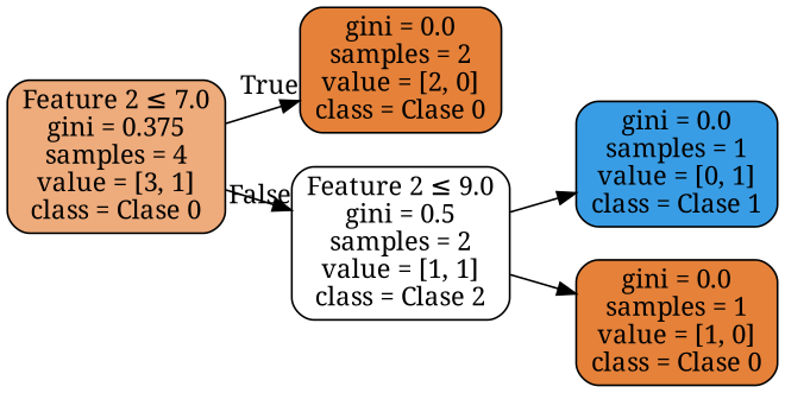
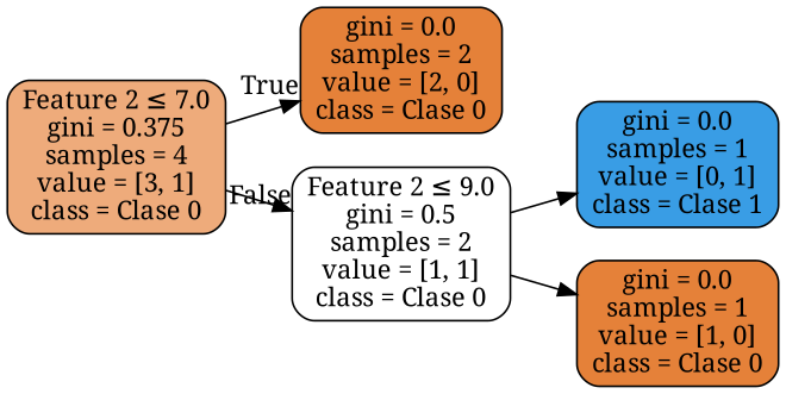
  digraph {
    rankdir=LR
    fontname="Noto Serif"
    node [color=black fillcolor="#e58139" fontname="Noto Serif" shape=box style="filled, rounded"]
    edge [fontname="Noto Serif"]
    n1 [fillcolor="#eeab7b" label=<Feature 2 &le; 7.0<br/>gini = 0.375<br/>samples = 4<br/>value = [3, 1]<br/>class = Clase 0>]
    n2 [label=<gini = 0.0<br/>samples = 2<br/>value = [2, 0]<br/>class = Clase 0>]
-   n3 [fillcolor="#ffffff" label=<Feature 2 &le; 9.0<br/>gini = 0.5<br/>samples = 2<br/>value = [1, 1]<br/>class = Clase 2>]
+   n3 [fillcolor="#ffffff" label=<Feature 2 &le; 9.0<br/>gini = 0.5<br/>samples = 2<br/>value = [1, 1]<br/>class = Clase 0>]
    n4 [fillcolor="#399de5" label=<gini = 0.0<br/>samples = 1<br/>value = [0, 1]<br/>class = Clase 1>]
    n5 [label=<gini = 0.0<br/>samples = 1<br/>value = [1, 0]<br/>class = Clase 0>]
    n1 -> n2 [headlabel=True labelangle=45 labeldistance=2.5]
    n1 -> n3 [headlabel=False labelangle=-45 labeldistance=2.5]
    n3 -> n4
    n3 -> n5
  }
